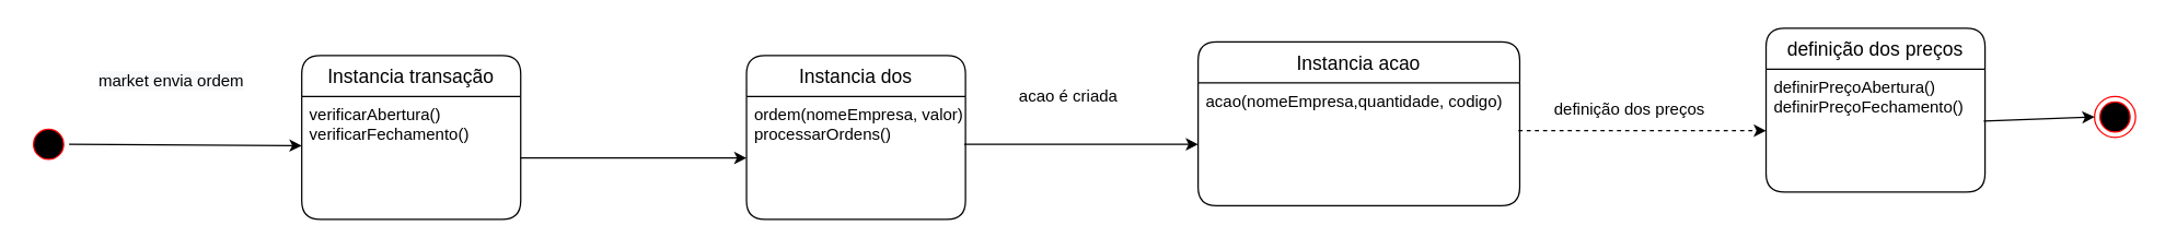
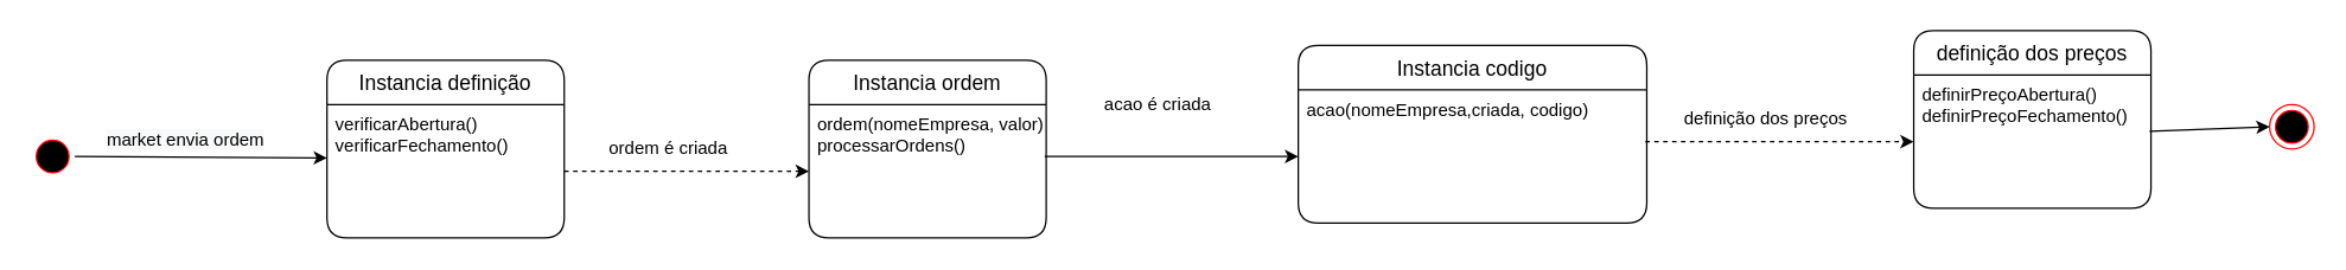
  <mxCell id="0" />
  <mxCell id="1" parent="0" />
  <mxCell id="2" value="" style="ellipse;html=1;shape=startState;fillColor=#000000;strokeColor=#ff0000;" parent="1" vertex="1"><mxGeometry x="20" y="90" width="30" height="30" as="geometry" /></mxCell>
- <mxCell id="3" value="Instancia transação" style="swimlane;childLayout=stackLayout;horizontal=1;startSize=30;horizontalStack=0;rounded=1;fontSize=14;fontStyle=0;strokeWidth=1;resizeParent=0;resizeLast=1;shadow=0;dashed=0;align=center;fillColor=default;" parent="1" vertex="1"><mxGeometry x="220" y="40" width="160" height="120" as="geometry"><mxRectangle x="220" y="320" width="70" height="30" as="alternateBounds" /></mxGeometry></mxCell>
+ <mxCell id="3" value="Instancia definição" style="swimlane;childLayout=stackLayout;horizontal=1;startSize=30;horizontalStack=0;rounded=1;fontSize=14;fontStyle=0;strokeWidth=1;resizeParent=0;resizeLast=1;shadow=0;dashed=0;align=center;fillColor=default;" parent="1" vertex="1"><mxGeometry x="220" y="40" width="160" height="120" as="geometry"><mxRectangle x="220" y="320" width="70" height="30" as="alternateBounds" /></mxGeometry></mxCell>
  <mxCell id="4" value="verificarAbertura()&#10;verificarFechamento()" style="align=left;strokeColor=none;fillColor=none;spacingLeft=4;fontSize=12;verticalAlign=top;resizable=0;rotatable=0;part=1;" parent="3" vertex="1"><mxGeometry y="30" width="160" height="90" as="geometry" /></mxCell>
- <mxCell id="5" value="Instancia dos" style="swimlane;childLayout=stackLayout;horizontal=1;startSize=30;horizontalStack=0;rounded=1;fontSize=14;fontStyle=0;strokeWidth=1;resizeParent=0;resizeLast=1;shadow=0;dashed=0;align=center;fillColor=default;" parent="1" vertex="1"><mxGeometry x="545" y="40" width="160" height="120" as="geometry"><mxRectangle x="220" y="320" width="70" height="30" as="alternateBounds" /></mxGeometry></mxCell>
+ <mxCell id="5" value="Instancia ordem" style="swimlane;childLayout=stackLayout;horizontal=1;startSize=30;horizontalStack=0;rounded=1;fontSize=14;fontStyle=0;strokeWidth=1;resizeParent=0;resizeLast=1;shadow=0;dashed=0;align=center;fillColor=default;" parent="1" vertex="1"><mxGeometry x="545" y="40" width="160" height="120" as="geometry"><mxRectangle x="220" y="320" width="70" height="30" as="alternateBounds" /></mxGeometry></mxCell>
  <mxCell id="6" value="ordem(nomeEmpresa, valor)&#10;processarOrdens()" style="align=left;strokeColor=none;fillColor=none;spacingLeft=4;fontSize=12;verticalAlign=top;resizable=0;rotatable=0;part=1;" parent="5" vertex="1"><mxGeometry y="30" width="160" height="90" as="geometry" /></mxCell>
- <mxCell id="7" style="edgeStyle=orthogonalEdgeStyle;rounded=0;orthogonalLoop=1;jettySize=auto;html=1;entryX=0;entryY=0.5;entryDx=0;entryDy=0;exitX=1;exitY=0.5;exitDx=0;exitDy=0;" parent="1" source="4" target="6" edge="1"><mxGeometry relative="1" as="geometry"><mxPoint x="355" y="115" as="sourcePoint" /></mxGeometry></mxCell>
+ <mxCell id="7" style="edgeStyle=orthogonalEdgeStyle;rounded=0;orthogonalLoop=1;jettySize=auto;html=1;entryX=0;entryY=0.5;entryDx=0;entryDy=0;exitX=1;exitY=0.5;exitDx=0;exitDy=0;dashed=1;" parent="1" source="4" target="6" edge="1"><mxGeometry relative="1" as="geometry"><mxPoint x="355" y="115" as="sourcePoint" /></mxGeometry></mxCell>
+ <mxCell id="8" value="ordem é criada" style="text;html=1;align=center;verticalAlign=middle;resizable=0;points=[];autosize=1;strokeColor=none;fillColor=none;" parent="1" vertex="1"><mxGeometry x="400" y="90" width="100" height="20" as="geometry" /></mxCell>
  <mxCell id="9" value="" style="endArrow=classic;html=1;rounded=0;exitX=1;exitY=0.5;exitDx=0;exitDy=0;entryX=0;entryY=0.4;entryDx=0;entryDy=0;entryPerimeter=0;" edge="1" parent="1" source="2" target="4"><mxGeometry width="50" height="50" relative="1" as="geometry"><mxPoint x="370" y="280" as="sourcePoint" /><mxPoint x="420" y="230" as="targetPoint" /></mxGeometry></mxCell>
- <mxCell id="10" value="&lt;span style=&quot;color: rgb(0, 0, 0); font-family: Helvetica; font-size: 12px; font-style: normal; font-variant-ligatures: normal; font-variant-caps: normal; font-weight: 400; letter-spacing: normal; orphans: 2; text-align: center; text-indent: 0px; text-transform: none; widows: 2; word-spacing: 0px; -webkit-text-stroke-width: 0px; background-color: rgb(248, 249, 250); text-decoration-thickness: initial; text-decoration-style: initial; text-decoration-color: initial; float: none; display: inline !important;&quot;&gt;market envia ordem&lt;/span&gt;" style="text;whiteSpace=wrap;html=1;" vertex="1" parent="1"><mxGeometry x="70" y="45" width="130" height="30" as="geometry" /></mxCell>
- <mxCell id="11" value="Instancia acao" style="swimlane;childLayout=stackLayout;horizontal=1;startSize=30;horizontalStack=0;rounded=1;fontSize=14;fontStyle=0;strokeWidth=1;resizeParent=0;resizeLast=1;shadow=0;dashed=0;align=center;fillColor=default;" vertex="1" parent="1"><mxGeometry x="875" y="30" width="235" height="120" as="geometry"><mxRectangle x="220" y="320" width="70" height="30" as="alternateBounds" /></mxGeometry></mxCell>
- <mxCell id="12" value="acao(nomeEmpresa,quantidade, codigo)" style="align=left;strokeColor=none;fillColor=none;spacingLeft=4;fontSize=12;verticalAlign=top;resizable=0;rotatable=0;part=1;" vertex="1" parent="11"><mxGeometry y="30" width="235" height="90" as="geometry" /></mxCell>
+ <mxCell id="10" value="&lt;span style=&quot;color: rgb(0, 0, 0); font-family: Helvetica; font-size: 12px; font-style: normal; font-variant-ligatures: normal; font-variant-caps: normal; font-weight: 400; letter-spacing: normal; orphans: 2; text-align: center; text-indent: 0px; text-transform: none; widows: 2; word-spacing: 0px; -webkit-text-stroke-width: 0px; background-color: rgb(248, 249, 250); text-decoration-thickness: initial; text-decoration-style: initial; text-decoration-color: initial; float: none; display: inline !important;&quot;&gt;market envia ordem&lt;/span&gt;" style="text;whiteSpace=wrap;html=1;" vertex="1" parent="1"><mxGeometry x="70" y="80" width="130" height="30" as="geometry" /></mxCell>
+ <mxCell id="11" value="Instancia codigo" style="swimlane;childLayout=stackLayout;horizontal=1;startSize=30;horizontalStack=0;rounded=1;fontSize=14;fontStyle=0;strokeWidth=1;resizeParent=0;resizeLast=1;shadow=0;dashed=0;align=center;fillColor=default;" vertex="1" parent="1"><mxGeometry x="875" y="30" width="235" height="120" as="geometry"><mxRectangle x="220" y="320" width="70" height="30" as="alternateBounds" /></mxGeometry></mxCell>
+ <mxCell id="12" value="acao(nomeEmpresa,criada, codigo)" style="align=left;strokeColor=none;fillColor=none;spacingLeft=4;fontSize=12;verticalAlign=top;resizable=0;rotatable=0;part=1;" vertex="1" parent="11"><mxGeometry y="30" width="235" height="90" as="geometry" /></mxCell>
  <mxCell id="13" style="edgeStyle=orthogonalEdgeStyle;rounded=0;orthogonalLoop=1;jettySize=auto;html=1;entryX=0;entryY=0.5;entryDx=0;entryDy=0;exitX=0.994;exitY=0.389;exitDx=0;exitDy=0;exitPerimeter=0;" edge="1" parent="1" target="12" source="6"><mxGeometry relative="1" as="geometry"><mxPoint x="710" y="105" as="sourcePoint" /></mxGeometry></mxCell>
  <mxCell id="14" value="acao é criada" style="text;html=1;align=center;verticalAlign=middle;resizable=0;points=[];autosize=1;strokeColor=none;fillColor=none;" vertex="1" parent="1"><mxGeometry x="735" y="60" width="90" height="20" as="geometry" /></mxCell>
  <mxCell id="15" value="definição dos preços" style="swimlane;childLayout=stackLayout;horizontal=1;startSize=30;horizontalStack=0;rounded=1;fontSize=14;fontStyle=0;strokeWidth=1;resizeParent=0;resizeLast=1;shadow=0;dashed=0;align=center;fillColor=default;" vertex="1" parent="1"><mxGeometry x="1290" y="20" width="160" height="120" as="geometry"><mxRectangle x="220" y="320" width="70" height="30" as="alternateBounds" /></mxGeometry></mxCell>
  <mxCell id="16" value="definirPreçoAbertura()&#10;definirPreçoFechamento()" style="align=left;strokeColor=none;fillColor=none;spacingLeft=4;fontSize=12;verticalAlign=top;resizable=0;rotatable=0;part=1;" vertex="1" parent="15"><mxGeometry y="30" width="160" height="90" as="geometry" /></mxCell>
  <mxCell id="17" style="edgeStyle=orthogonalEdgeStyle;rounded=0;orthogonalLoop=1;jettySize=auto;html=1;entryX=0;entryY=0.5;entryDx=0;entryDy=0;exitX=0.996;exitY=0.389;exitDx=0;exitDy=0;exitPerimeter=0;dashed=1;" edge="1" parent="1" target="16" source="12"><mxGeometry relative="1" as="geometry"><mxPoint x="1120" y="95" as="sourcePoint" /></mxGeometry></mxCell>
  <mxCell id="18" value="definição dos preços" style="text;html=1;align=center;verticalAlign=middle;resizable=0;points=[];autosize=1;strokeColor=none;fillColor=none;" vertex="1" parent="1"><mxGeometry x="1125" y="70" width="130" height="20" as="geometry" /></mxCell>
  <mxCell id="19" value="" style="ellipse;html=1;shape=endState;fillColor=#000000;strokeColor=#ff0000;" vertex="1" parent="1"><mxGeometry x="1530" y="70" width="30" height="30" as="geometry" /></mxCell>
  <mxCell id="20" value="" style="endArrow=classic;html=1;rounded=0;entryX=0;entryY=0.5;entryDx=0;entryDy=0;exitX=0.994;exitY=0.422;exitDx=0;exitDy=0;exitPerimeter=0;" edge="1" parent="1" source="16" target="19"><mxGeometry width="50" height="50" relative="1" as="geometry"><mxPoint x="1160" y="200" as="sourcePoint" /><mxPoint x="1210" y="150" as="targetPoint" /></mxGeometry></mxCell>
